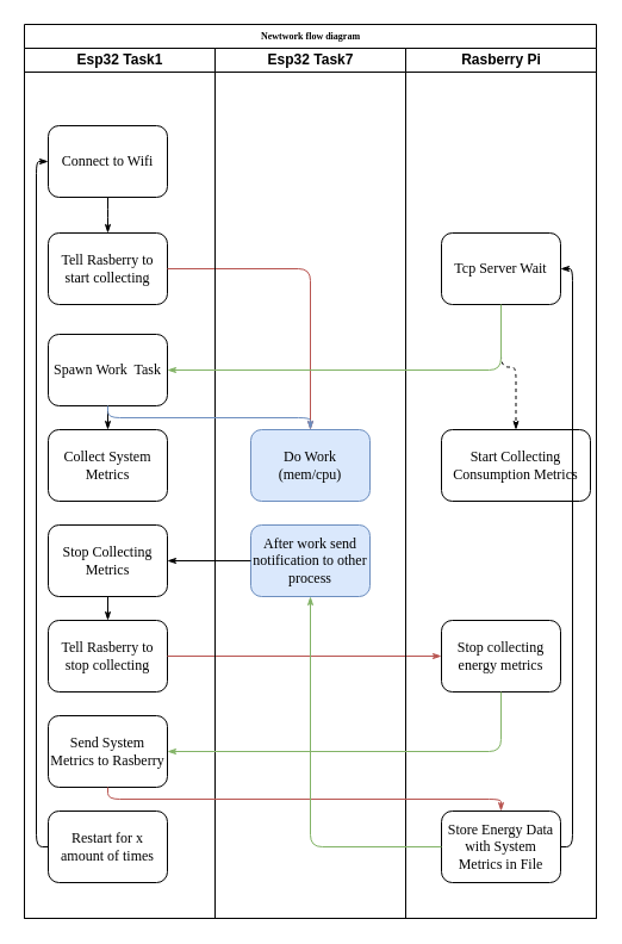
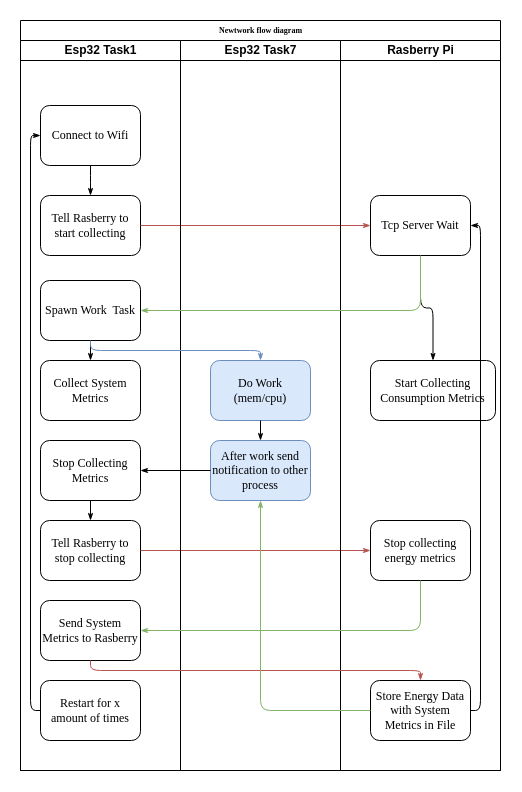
  <mxCell id="0" />
  <mxCell id="1" parent="0" />
  <mxCell id="2" value="Newtwork flow diagram" style="swimlane;html=1;childLayout=stackLayout;startSize=20;rounded=0;shadow=0;labelBackgroundColor=none;strokeWidth=1;fontFamily=Verdana;fontSize=8;align=center;" parent="1" vertex="1"><mxGeometry x="20" y="20" width="480" height="750" as="geometry" /></mxCell>
  <mxCell id="3" value="Esp32 Task1" style="swimlane;html=1;startSize=20;" parent="2" vertex="1"><mxGeometry y="20" width="160" height="730" as="geometry" /></mxCell>
  <mxCell id="4" value="&lt;font style=&quot;font-size: 12px;&quot;&gt;Connect to Wifi&lt;/font&gt;" style="rounded=1;whiteSpace=wrap;html=1;shadow=0;labelBackgroundColor=none;strokeWidth=1;fontFamily=Verdana;fontSize=8;align=center;" parent="3" vertex="1"><mxGeometry x="20" y="65" width="100" height="60" as="geometry" /></mxCell>
  <mxCell id="5" value="&lt;font style=&quot;font-size: 12px;&quot;&gt;Tell Rasberry to start collecting&lt;br&gt;&lt;/font&gt;" style="rounded=1;whiteSpace=wrap;html=1;shadow=0;labelBackgroundColor=none;strokeWidth=1;fontFamily=Verdana;fontSize=8;align=center;" parent="3" vertex="1"><mxGeometry x="20" y="155" width="100" height="60" as="geometry" /></mxCell>
  <mxCell id="6" value="&lt;font style=&quot;font-size: 12px;&quot;&gt;Spawn Work&amp;nbsp; Task&lt;br&gt;&lt;/font&gt;" style="rounded=1;whiteSpace=wrap;html=1;shadow=0;labelBackgroundColor=none;strokeWidth=1;fontFamily=Verdana;fontSize=8;align=center;" vertex="1" parent="3"><mxGeometry x="20" y="240" width="100" height="60" as="geometry" /></mxCell>
  <mxCell id="7" value="&lt;font style=&quot;font-size: 12px;&quot;&gt;Collect System Metrics&lt;br&gt;&lt;/font&gt;" style="rounded=1;whiteSpace=wrap;html=1;shadow=0;labelBackgroundColor=none;strokeWidth=1;fontFamily=Verdana;fontSize=8;align=center;" vertex="1" parent="3"><mxGeometry x="20" y="320" width="100" height="60" as="geometry" /></mxCell>
  <mxCell id="8" style="edgeStyle=orthogonalEdgeStyle;rounded=1;html=1;labelBackgroundColor=none;startArrow=none;startFill=0;startSize=5;endArrow=classicThin;endFill=1;endSize=5;jettySize=auto;orthogonalLoop=1;strokeColor=#000000;strokeWidth=1;fontFamily=Verdana;fontSize=8;fontColor=#000000;entryX=0.5;entryY=0;entryDx=0;entryDy=0;exitX=0.5;exitY=1;exitDx=0;exitDy=0;" edge="1" parent="3" source="6" target="7"><mxGeometry relative="1" as="geometry"><mxPoint x="560" y="290" as="sourcePoint" /><mxPoint x="560" y="320" as="targetPoint" /></mxGeometry></mxCell>
  <mxCell id="9" value="&lt;font style=&quot;font-size: 12px;&quot;&gt;Stop Collecting Metrics&lt;br&gt;&lt;/font&gt;" style="rounded=1;whiteSpace=wrap;html=1;shadow=0;labelBackgroundColor=none;strokeWidth=1;fontFamily=Verdana;fontSize=8;align=center;" vertex="1" parent="3"><mxGeometry x="20" y="400" width="100" height="60" as="geometry" /></mxCell>
  <mxCell id="10" value="&lt;font style=&quot;font-size: 12px;&quot;&gt;Tell Rasberry to stop collecting&lt;br&gt;&lt;/font&gt;" style="rounded=1;whiteSpace=wrap;html=1;shadow=0;labelBackgroundColor=none;strokeWidth=1;fontFamily=Verdana;fontSize=8;align=center;" vertex="1" parent="3"><mxGeometry x="20" y="480" width="100" height="60" as="geometry" /></mxCell>
  <mxCell id="11" value="&lt;font style=&quot;font-size: 12px;&quot;&gt;Send System Metrics to Rasberry&lt;br&gt;&lt;/font&gt;" style="rounded=1;whiteSpace=wrap;html=1;shadow=0;labelBackgroundColor=none;strokeWidth=1;fontFamily=Verdana;fontSize=8;align=center;" vertex="1" parent="3"><mxGeometry x="20" y="560" width="100" height="60" as="geometry" /></mxCell>
  <mxCell id="12" value="&lt;font style=&quot;font-size: 12px;&quot;&gt;Restart for x amount of times&lt;br&gt;&lt;/font&gt;" style="rounded=1;whiteSpace=wrap;html=1;shadow=0;labelBackgroundColor=none;strokeWidth=1;fontFamily=Verdana;fontSize=8;align=center;" vertex="1" parent="3"><mxGeometry x="20" y="640" width="100" height="60" as="geometry" /></mxCell>
  <mxCell id="13" style="edgeStyle=orthogonalEdgeStyle;rounded=1;html=1;labelBackgroundColor=none;startArrow=none;startFill=0;startSize=5;endArrow=classicThin;endFill=1;endSize=5;jettySize=auto;orthogonalLoop=1;strokeWidth=1;fontFamily=Verdana;fontSize=8;exitX=0;exitY=0.5;exitDx=0;exitDy=0;entryX=0;entryY=0.5;entryDx=0;entryDy=0;" edge="1" parent="3" source="12" target="4"><mxGeometry relative="1" as="geometry"><mxPoint x="360" y="680" as="sourcePoint" /><mxPoint x="130" y="680" as="targetPoint" /><Array as="points"><mxPoint x="10" y="670" /><mxPoint x="10" y="95" /></Array></mxGeometry></mxCell>
  <mxCell id="14" style="edgeStyle=orthogonalEdgeStyle;rounded=1;html=1;labelBackgroundColor=none;startArrow=none;startFill=0;startSize=5;endArrow=classicThin;endFill=1;endSize=5;jettySize=auto;orthogonalLoop=1;strokeWidth=1;fontFamily=Verdana;fontSize=8;exitX=0.5;exitY=1;exitDx=0;exitDy=0;" edge="1" parent="3" source="4" target="5"><mxGeometry relative="1" as="geometry"><mxPoint x="410" y="225.0" as="sourcePoint" /><mxPoint x="410" y="330" as="targetPoint" /></mxGeometry></mxCell>
- <mxCell id="15" style="edgeStyle=orthogonalEdgeStyle;rounded=1;html=1;labelBackgroundColor=none;startArrow=none;startFill=0;startSize=5;endArrow=classicThin;endFill=1;endSize=5;jettySize=auto;orthogonalLoop=1;strokeWidth=1;fontFamily=Verdana;fontSize=8;fillColor=#f8cecc;strokeColor=#b85450;" parent="2" source="5" target="18" edge="1"><mxGeometry relative="1" as="geometry" /></mxCell>
+ <mxCell id="15" style="edgeStyle=orthogonalEdgeStyle;rounded=1;html=1;labelBackgroundColor=none;startArrow=none;startFill=0;startSize=5;endArrow=classicThin;endFill=1;endSize=5;jettySize=auto;orthogonalLoop=1;strokeWidth=1;fontFamily=Verdana;fontSize=8;fillColor=#f8cecc;strokeColor=#b85450;" parent="2" source="5" target="22" edge="1"><mxGeometry relative="1" as="geometry" /></mxCell>
  <mxCell id="16" style="edgeStyle=orthogonalEdgeStyle;rounded=1;html=1;labelBackgroundColor=none;startArrow=none;startFill=0;startSize=5;endArrow=classicThin;endFill=1;endSize=5;jettySize=auto;orthogonalLoop=1;strokeWidth=1;fontFamily=Verdana;fontSize=8;exitX=1;exitY=0.5;exitDx=0;exitDy=0;entryX=0;entryY=0.5;entryDx=0;entryDy=0;fillColor=#f8cecc;strokeColor=#b85450;" parent="2" source="10" target="25" edge="1"><mxGeometry relative="1" as="geometry"><mxPoint x="450" y="610" as="sourcePoint" /><mxPoint x="510" y="610" as="targetPoint" /></mxGeometry></mxCell>
  <mxCell id="17" value="Esp32 Task7" style="swimlane;html=1;startSize=20;" parent="2" vertex="1"><mxGeometry x="160" y="20" width="160" height="730" as="geometry" /></mxCell>
  <mxCell id="18" value="&lt;font style=&quot;font-size: 12px;&quot;&gt;Do Work (mem/cpu)&lt;br&gt;&lt;/font&gt;" style="rounded=1;whiteSpace=wrap;html=1;shadow=0;labelBackgroundColor=none;strokeWidth=1;fontFamily=Verdana;fontSize=8;align=center;fillColor=#dae8fc;strokeColor=#6c8ebf;" vertex="1" parent="17"><mxGeometry x="30" y="320" width="100" height="60" as="geometry" /></mxCell>
  <mxCell id="19" value="&lt;font style=&quot;font-size: 12px;&quot;&gt;After work send notification to other process&lt;br&gt;&lt;/font&gt;" style="rounded=1;whiteSpace=wrap;html=1;shadow=0;labelBackgroundColor=none;strokeWidth=1;fontFamily=Verdana;fontSize=8;align=center;fillColor=#dae8fc;strokeColor=#6c8ebf;" vertex="1" parent="17"><mxGeometry x="30" y="400" width="100" height="60" as="geometry" /></mxCell>
+ <mxCell id="20" style="edgeStyle=orthogonalEdgeStyle;rounded=1;html=1;labelBackgroundColor=none;startArrow=none;startFill=0;startSize=5;endArrow=classicThin;endFill=1;endSize=5;jettySize=auto;orthogonalLoop=1;strokeColor=#000000;strokeWidth=1;fontFamily=Verdana;fontSize=8;fontColor=#000000;entryX=0.5;entryY=0;entryDx=0;entryDy=0;exitX=0.5;exitY=1;exitDx=0;exitDy=0;" edge="1" parent="17" source="18" target="19"><mxGeometry relative="1" as="geometry"><mxPoint x="-80" y="310" as="sourcePoint" /><mxPoint x="-80" y="330" as="targetPoint" /></mxGeometry></mxCell>
  <mxCell id="21" value="Rasberry Pi" style="swimlane;html=1;startSize=20;" parent="2" vertex="1"><mxGeometry x="320" y="20" width="160" height="730" as="geometry" /></mxCell>
  <mxCell id="22" value="&lt;font style=&quot;font-size: 12px;&quot;&gt;Tcp Server Wait&lt;br&gt;&lt;/font&gt;" style="rounded=1;whiteSpace=wrap;html=1;shadow=0;labelBackgroundColor=none;strokeWidth=1;fontFamily=Verdana;fontSize=8;align=center;" parent="21" vertex="1"><mxGeometry x="30" y="155" width="100" height="60" as="geometry" /></mxCell>
- <mxCell id="23" style="edgeStyle=orthogonalEdgeStyle;rounded=1;html=1;labelBackgroundColor=none;startArrow=none;startFill=0;startSize=5;endArrow=classicThin;endFill=1;endSize=5;jettySize=auto;orthogonalLoop=1;strokeWidth=1;fontFamily=Verdana;fontSize=8;entryX=0.5;entryY=0;entryDx=0;entryDy=0;dashed=1;" parent="21" source="22" target="24" edge="1"><mxGeometry relative="1" as="geometry"><mxPoint x="80" y="290" as="targetPoint" /></mxGeometry></mxCell>
+ <mxCell id="23" style="edgeStyle=orthogonalEdgeStyle;rounded=1;html=1;labelBackgroundColor=none;startArrow=none;startFill=0;startSize=5;endArrow=classicThin;endFill=1;endSize=5;jettySize=auto;orthogonalLoop=1;strokeWidth=1;fontFamily=Verdana;fontSize=8;entryX=0.5;entryY=0;entryDx=0;entryDy=0;" parent="21" source="22" target="24" edge="1"><mxGeometry relative="1" as="geometry"><mxPoint x="80" y="290" as="targetPoint" /></mxGeometry></mxCell>
  <mxCell id="24" value="&lt;font style=&quot;font-size: 12px;&quot;&gt;Start Collecting Consumption Metrics&lt;br&gt;&lt;/font&gt;" style="rounded=1;whiteSpace=wrap;html=1;shadow=0;labelBackgroundColor=none;strokeWidth=1;fontFamily=Verdana;fontSize=8;align=center;" vertex="1" parent="21"><mxGeometry x="30" y="320" width="125" height="60" as="geometry" /></mxCell>
  <mxCell id="25" value="&lt;font style=&quot;font-size: 12px;&quot;&gt;Stop collecting energy metrics&lt;br&gt;&lt;/font&gt;" style="rounded=1;whiteSpace=wrap;html=1;shadow=0;labelBackgroundColor=none;strokeWidth=1;fontFamily=Verdana;fontSize=8;align=center;" vertex="1" parent="21"><mxGeometry x="30" y="480" width="100" height="60" as="geometry" /></mxCell>
  <mxCell id="26" value="&lt;font style=&quot;font-size: 12px;&quot;&gt;Store Energy Data with System Metrics in File&lt;br&gt;&lt;/font&gt;" style="rounded=1;whiteSpace=wrap;html=1;shadow=0;labelBackgroundColor=none;strokeWidth=1;fontFamily=Verdana;fontSize=8;align=center;" vertex="1" parent="21"><mxGeometry x="30" y="640" width="100" height="60" as="geometry" /></mxCell>
  <mxCell id="27" style="edgeStyle=orthogonalEdgeStyle;rounded=1;html=1;labelBackgroundColor=none;startArrow=none;startFill=0;startSize=5;endArrow=classicThin;endFill=1;endSize=5;jettySize=auto;orthogonalLoop=1;strokeWidth=1;fontFamily=Verdana;fontSize=8;exitX=1;exitY=0.5;exitDx=0;exitDy=0;entryX=1;entryY=0.5;entryDx=0;entryDy=0;" edge="1" parent="21" source="26" target="22"><mxGeometry relative="1" as="geometry"><mxPoint x="-290" y="680" as="sourcePoint" /><mxPoint x="150" y="180" as="targetPoint" /><Array as="points"><mxPoint x="140" y="670" /><mxPoint x="140" y="185" /></Array></mxGeometry></mxCell>
  <mxCell id="28" style="edgeStyle=orthogonalEdgeStyle;rounded=1;html=1;labelBackgroundColor=none;startArrow=none;startFill=0;startSize=5;endArrow=classicThin;endFill=1;endSize=5;jettySize=auto;orthogonalLoop=1;strokeWidth=1;fontFamily=Verdana;fontSize=8;fillColor=#d5e8d4;strokeColor=#82b366;exitX=0.5;exitY=1;exitDx=0;exitDy=0;entryX=1;entryY=0.5;entryDx=0;entryDy=0;" edge="1" parent="2" source="22" target="6"><mxGeometry relative="1" as="geometry"><mxPoint x="130" y="215" as="sourcePoint" /><mxPoint x="360" y="215" as="targetPoint" /><Array as="points"><mxPoint x="400" y="290" /></Array></mxGeometry></mxCell>
  <mxCell id="29" style="edgeStyle=orthogonalEdgeStyle;rounded=1;html=1;labelBackgroundColor=none;startArrow=none;startFill=0;startSize=5;endArrow=classicThin;endFill=1;endSize=5;jettySize=auto;orthogonalLoop=1;strokeWidth=1;fontFamily=Verdana;fontSize=8;exitX=0.5;exitY=1;exitDx=0;exitDy=0;entryX=1;entryY=0.5;entryDx=0;entryDy=0;fillColor=#d5e8d4;strokeColor=#82b366;" edge="1" parent="2" source="25" target="11"><mxGeometry relative="1" as="geometry"><mxPoint x="130" y="540" as="sourcePoint" /><mxPoint x="360" y="540" as="targetPoint" /></mxGeometry></mxCell>
  <mxCell id="30" style="edgeStyle=orthogonalEdgeStyle;rounded=1;html=1;labelBackgroundColor=none;startArrow=none;startFill=0;startSize=5;endArrow=classicThin;endFill=1;endSize=5;jettySize=auto;orthogonalLoop=1;strokeWidth=1;fontFamily=Verdana;fontSize=8;exitX=0.5;exitY=1;exitDx=0;exitDy=0;entryX=0.5;entryY=0;entryDx=0;entryDy=0;fillColor=#f8cecc;strokeColor=#b85450;" edge="1" parent="2" source="11" target="26"><mxGeometry relative="1" as="geometry"><mxPoint x="410" y="570" as="sourcePoint" /><mxPoint x="130" y="620" as="targetPoint" /><Array as="points"><mxPoint x="70" y="650" /></Array></mxGeometry></mxCell>
  <mxCell id="31" style="edgeStyle=orthogonalEdgeStyle;rounded=1;html=1;labelBackgroundColor=none;startArrow=none;startFill=0;startSize=5;endArrow=classicThin;endFill=1;endSize=5;jettySize=auto;orthogonalLoop=1;strokeWidth=1;fontFamily=Verdana;fontSize=8;exitX=0;exitY=0.5;exitDx=0;exitDy=0;fillColor=#d5e8d4;strokeColor=#82b366;" edge="1" parent="2" source="26" target="19"><mxGeometry relative="1" as="geometry"><mxPoint x="510" y="680" as="sourcePoint" /><mxPoint x="230" y="730" as="targetPoint" /></mxGeometry></mxCell>
  <mxCell id="32" style="edgeStyle=orthogonalEdgeStyle;rounded=1;html=1;labelBackgroundColor=none;startArrow=none;startFill=0;startSize=5;endArrow=classicThin;endFill=1;endSize=5;jettySize=auto;orthogonalLoop=1;strokeColor=#6c8ebf;strokeWidth=1;fontFamily=Verdana;fontSize=8;fontColor=#000000;exitX=0.5;exitY=1;exitDx=0;exitDy=0;fillColor=#dae8fc;" edge="1" parent="1" source="6"><mxGeometry relative="1" as="geometry"><mxPoint x="590" y="340" as="sourcePoint" /><mxPoint x="260" y="360" as="targetPoint" /><Array as="points"><mxPoint x="90" y="350" /><mxPoint x="260" y="350" /></Array></mxGeometry></mxCell>
  <mxCell id="33" style="edgeStyle=orthogonalEdgeStyle;rounded=1;html=1;labelBackgroundColor=none;startArrow=none;startFill=0;startSize=5;endArrow=classicThin;endFill=1;endSize=5;jettySize=auto;orthogonalLoop=1;strokeColor=#000000;strokeWidth=1;fontFamily=Verdana;fontSize=8;fontColor=#000000;exitX=0;exitY=0.5;exitDx=0;exitDy=0;" edge="1" parent="1" source="19"><mxGeometry relative="1" as="geometry"><mxPoint x="110" y="360" as="sourcePoint" /><mxPoint x="140" y="470" as="targetPoint" /></mxGeometry></mxCell>
  <mxCell id="34" style="edgeStyle=orthogonalEdgeStyle;rounded=1;html=1;labelBackgroundColor=none;startArrow=none;startFill=0;startSize=5;endArrow=classicThin;endFill=1;endSize=5;jettySize=auto;orthogonalLoop=1;strokeColor=#000000;strokeWidth=1;fontFamily=Verdana;fontSize=8;fontColor=#000000;exitX=0.5;exitY=1;exitDx=0;exitDy=0;" edge="1" parent="1" source="9"><mxGeometry relative="1" as="geometry"><mxPoint x="270" y="430" as="sourcePoint" /><mxPoint x="90" y="520" as="targetPoint" /></mxGeometry></mxCell>
